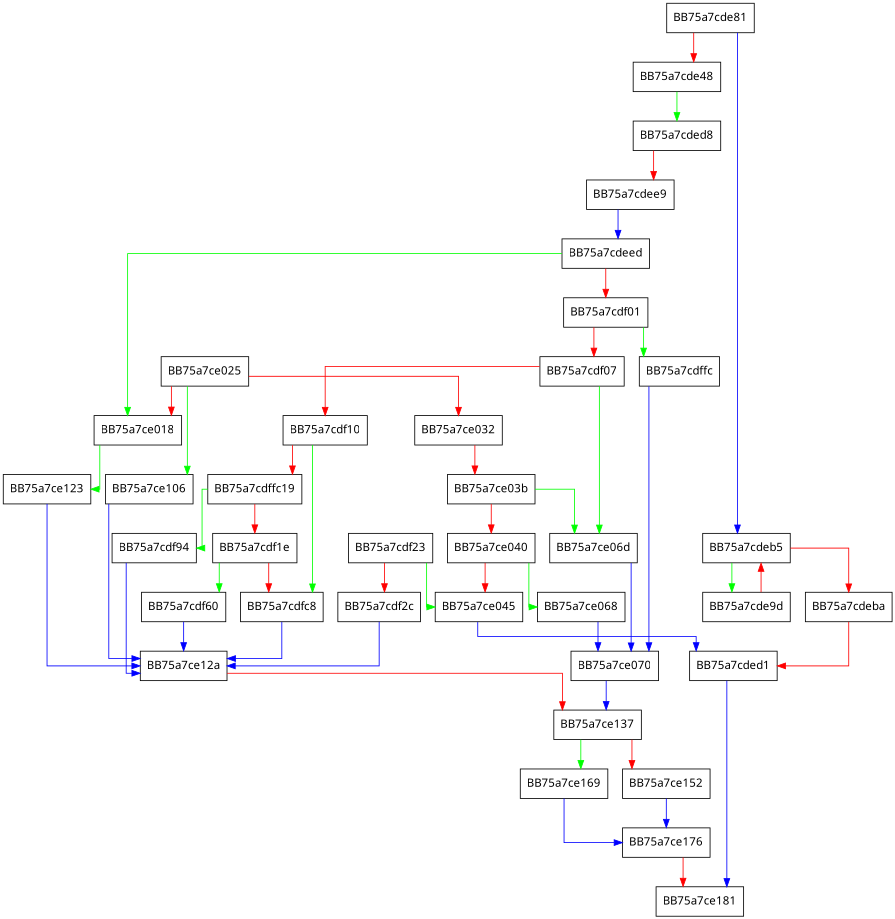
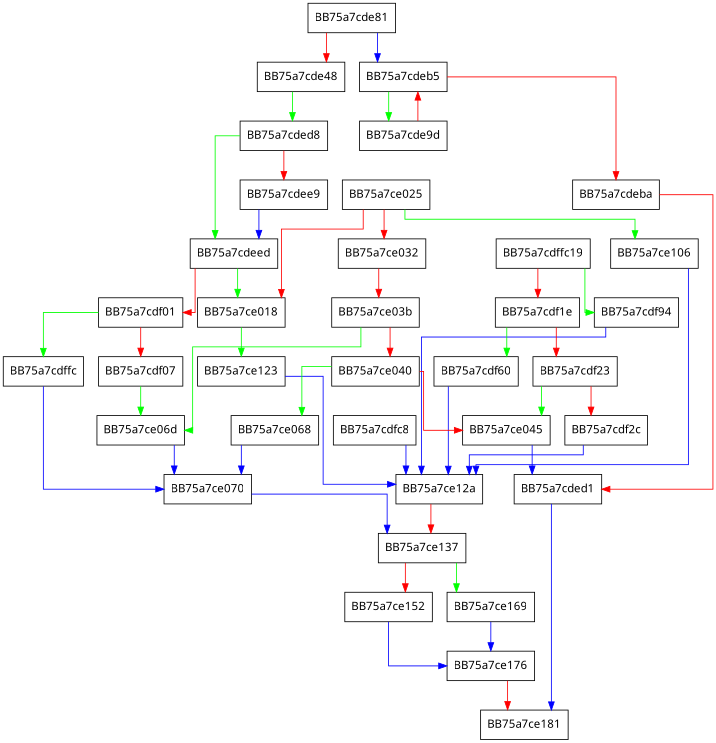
  digraph {
    fontname="Noto Sans"
    splines=ortho
    node [fontname="Noto Sans" shape=box]
    edge [color=red fontname="Noto Sans"]
    BB75a7cde48
    BB75a7cded8
    BB75a7cdeed
    BB75a7cdee9
    BB75a7cde81
    BB75a7cdeb5
    BB75a7ce018
    BB75a7cdf01
    BB75a7cde9d
    BB75a7cdeba
    BB75a7cded1
    BB75a7ce181
    BB75a7ce123
    BB75a7cdffc
    BB75a7cdf07
    BB75a7ce12a
    BB75a7ce025
    BB75a7ce106
    BB75a7ce032
    BB75a7ce070
    BB75a7ce06d
-   BB75a7cdf10
    BB75a7ce137
    BB75a7cdfc8
    n25 [label=BB75a7cdffc19]
    BB75a7cdf94
    BB75a7cdf1e
    BB75a7cdf60
    BB75a7cdf23
    BB75a7ce045
    BB75a7cdf2c
    BB75a7ce169
    BB75a7ce152
    BB75a7ce03b
    BB75a7ce040
    BB75a7ce068
    BB75a7ce176
    BB75a7cde48 -> BB75a7cded8 [color=green]
+   BB75a7cded8 -> BB75a7cdeed [color=green]
    BB75a7cded8 -> BB75a7cdee9
    BB75a7cdeed -> BB75a7ce018 [color=green]
    BB75a7cdeed -> BB75a7cdf01
    BB75a7cdee9 -> BB75a7cdeed [color=blue]
    BB75a7cde81 -> BB75a7cde48
    BB75a7cde81 -> BB75a7cdeb5 [color=blue]
    BB75a7cdeb5 -> BB75a7cde9d [color=green]
    BB75a7cdeb5 -> BB75a7cdeba
    BB75a7ce018 -> BB75a7ce123 [color=green]
    BB75a7cdf01 -> BB75a7cdffc [color=green]
    BB75a7cdf01 -> BB75a7cdf07
    BB75a7cde9d -> BB75a7cdeb5
    BB75a7cdeba -> BB75a7cded1
    BB75a7cded1 -> BB75a7ce181 [color=blue]
    BB75a7ce123 -> BB75a7ce12a [color=blue]
    BB75a7cdffc -> BB75a7ce070 [color=blue]
    BB75a7cdf07 -> BB75a7ce06d [color=green]
-   BB75a7cdf07 -> BB75a7cdf10
    BB75a7ce12a -> BB75a7ce137
    BB75a7ce025 -> BB75a7ce018
    BB75a7ce025 -> BB75a7ce106 [color=green]
    BB75a7ce025 -> BB75a7ce032
    BB75a7ce106 -> BB75a7ce12a [color=blue]
    BB75a7ce032 -> BB75a7ce03b
    BB75a7ce070 -> BB75a7ce137 [color=blue]
    BB75a7ce06d -> BB75a7ce070 [color=blue]
-   BB75a7cdf10 -> BB75a7cdfc8 [color=green]
-   BB75a7cdf10 -> n25
    BB75a7ce137 -> BB75a7ce169 [color=green]
    BB75a7ce137 -> BB75a7ce152
    BB75a7cdfc8 -> BB75a7ce12a [color=blue]
    n25 -> BB75a7cdf94 [color=green]
    n25 -> BB75a7cdf1e
    BB75a7cdf94 -> BB75a7ce12a [color=blue]
    BB75a7cdf1e -> BB75a7cdf60 [color=green]
-   BB75a7cdf1e -> BB75a7cdfc8
+   BB75a7cdf1e -> BB75a7cdf23
    BB75a7cdf60 -> BB75a7ce12a [color=blue]
    BB75a7cdf23 -> BB75a7ce045 [color=green]
    BB75a7cdf23 -> BB75a7cdf2c
    BB75a7ce045 -> BB75a7cded1 [color=blue]
    BB75a7cdf2c -> BB75a7ce12a [color=blue]
    BB75a7ce169 -> BB75a7ce176 [color=blue]
    BB75a7ce152 -> BB75a7ce176 [color=blue]
    BB75a7ce03b -> BB75a7ce06d [color=green]
    BB75a7ce03b -> BB75a7ce040
    BB75a7ce040 -> BB75a7ce045
    BB75a7ce040 -> BB75a7ce068 [color=green]
    BB75a7ce068 -> BB75a7ce070 [color=blue]
    BB75a7ce176 -> BB75a7ce181
  }
